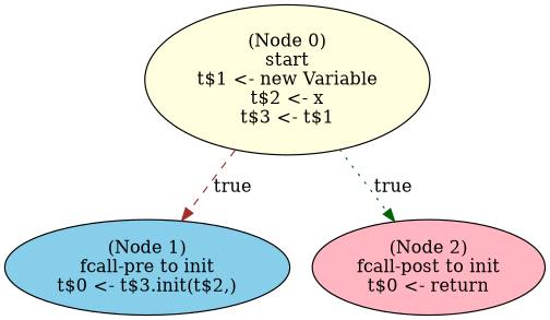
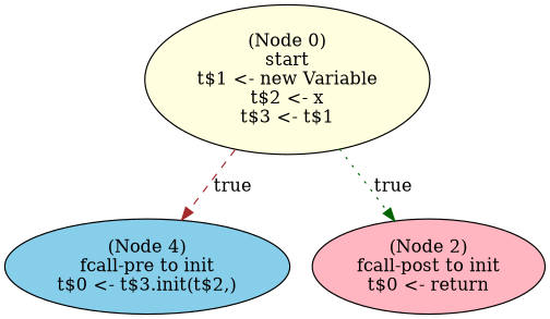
  digraph {
    node [color=black style=filled]
    n1 [fillcolor=lightyellow label="(Node 0)\nstart\nt$1 <- new Variable\nt$2 <- x\nt$3 <- t$1\n"]
-   n2 [fillcolor=skyblue label="(Node 1)\nfcall-pre to init\nt$0 <- t$3.init(t$2,)\n"]
+   n2 [fillcolor=skyblue label="(Node 4)\nfcall-pre to init\nt$0 <- t$3.init(t$2,)\n"]
    n3 [fillcolor=lightpink label="(Node 2)\nfcall-post to init\nt$0 <- return\n"]
    n1 -> n2 [color=brown label=true style=dashed]
    n1 -> n3 [color=darkgreen label=true style=dotted]
  }
